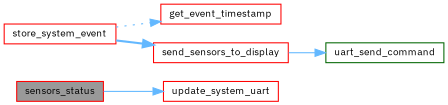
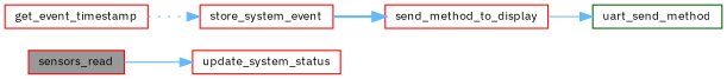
  digraph {
    fontname="IBM Plex Sans"
    rankdir=LR
    node [color=red fillcolor=white fontname="IBM Plex Sans" fontsize=10 shape=box style=filled]
    edge [color=steelblue1 fontname="IBM Plex Sans" fontsize=10 labelfontname=Helvetica labelfontsize=10 style=solid]
-   n1 [fillcolor=grey60 fontcolor=black height=0.2 label=sensors_status width=0.4]
-   n2 [height=0.2 label=update_system_uart width=0.4]
+   n1 [fillcolor=grey60 fontcolor=black height=0.2 label=sensors_read width=0.4]
+   n2 [height=0.2 label=update_system_status width=0.4]
    n3 [height=0.2 label=store_system_event width=0.4]
    n4 [height=0.2 label=get_event_timestamp width=0.4]
-   n5 [height=0.2 label=send_sensors_to_display width=0.4]
-   n6 [color=darkgreen height=0.2 label=uart_send_command width=0.4]
+   n5 [height=0.2 label=send_method_to_display width=0.4]
+   n6 [color=darkgreen height=0.2 label=uart_send_method width=0.4]
    n1 -> n2
-   n3 -> n4 [style=dotted]
+   n4 -> n3 [style=dotted]
    n3 -> n5 [style=bold]
    n5 -> n6
  }
